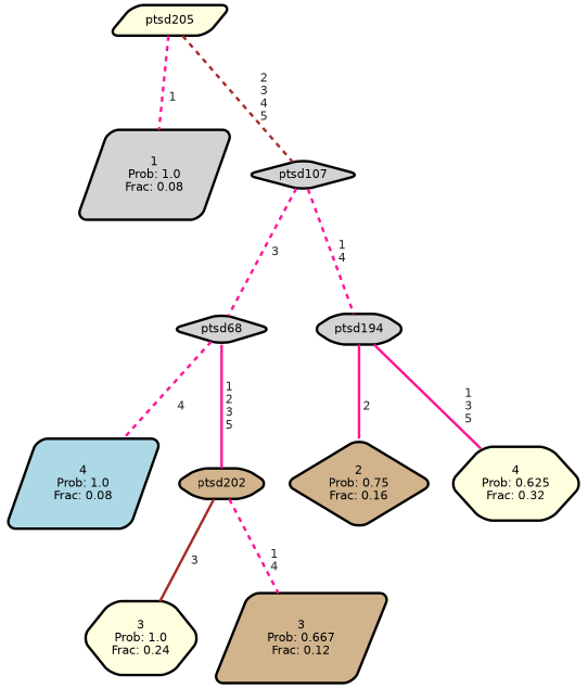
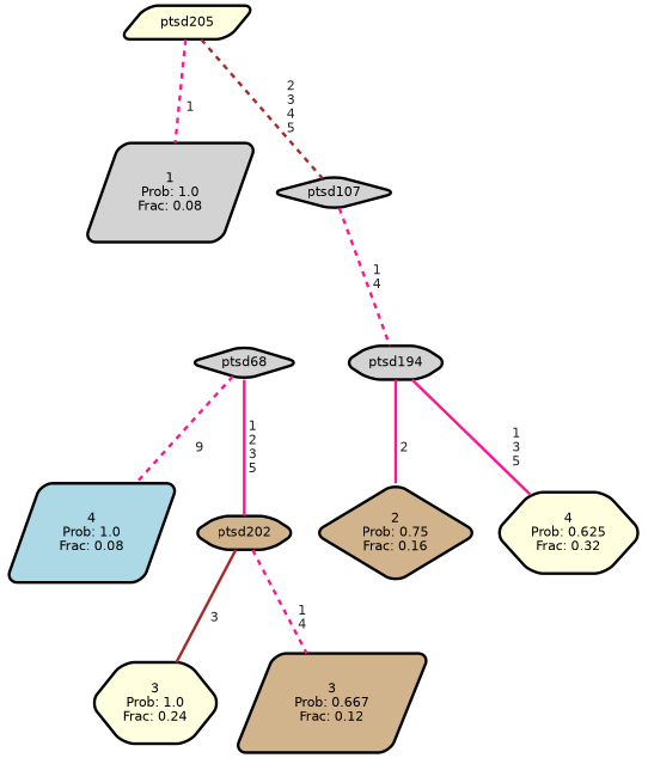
  graph {
    ranksep="0 equally"
    splines=straight
    node [color=black fillcolor=lightgrey fontcolor=black fontname=helvetica penwidth=3 shape=parallelogram style="filled, rounded"]
    edge [color=deeppink fontcolor=grey14 fontname=helvetica fontweight=bold penwidth=3 style=dashed]
    n1 [label="1\nProb: 1.0\nFrac: 0.08"]
    n2 [fillcolor=lightyellow label=ptsd205]
    n3 [label=ptsd107 shape=diamond]
    n4 [label=ptsd68 shape=diamond]
    n5 [label=ptsd194 shape=hexagon]
    n6 [fillcolor=lightblue label="4\nProb: 1.0\nFrac: 0.08"]
    n7 [fillcolor=tan label=ptsd202 shape=hexagon]
    n8 [fillcolor=lightyellow label="3\nProb: 1.0\nFrac: 0.24" shape=hexagon]
    n9 [fillcolor=tan label="3\nProb: 0.667\nFrac: 0.12"]
    n10 [fillcolor=tan label="2\nProb: 0.75\nFrac: 0.16" shape=diamond]
    n11 [fillcolor=lightyellow label="4\nProb: 0.625\nFrac: 0.32" shape=hexagon]
    subgraph sub_1 {
      rank=same
    }
    n2 -- n1 [label=" 1"]
    n2 -- n3 [color=brown label=" 2\n 3\n 4\n 5"]
-   n3 -- n4 [label=" 3"]
    n3 -- n5 [label=" 1\n 4"]
-   n4 -- n6 [label=" 4"]
+   n4 -- n6 [label=" 9"]
    n4 -- n7 [label=" 1\n 2\n 3\n 5" style=solid]
    n5 -- n10 [label=" 2" style=solid]
    n5 -- n11 [label=" 1\n 3\n 5" style=solid]
    n7 -- n8 [color=brown label=" 3" style=solid]
    n7 -- n9 [label=" 1\n 4"]
  }
